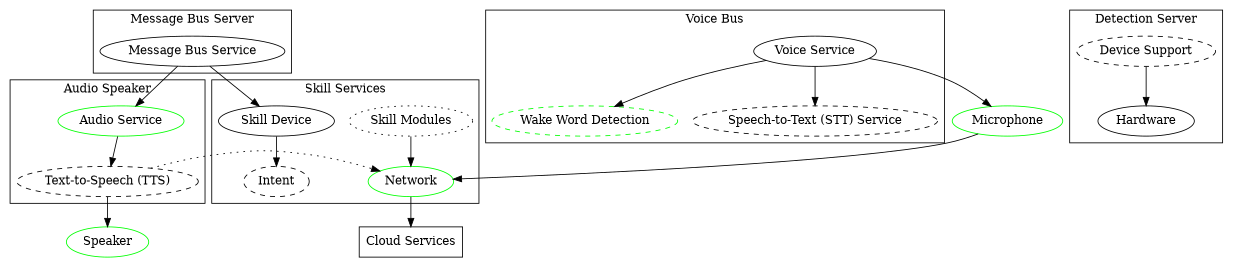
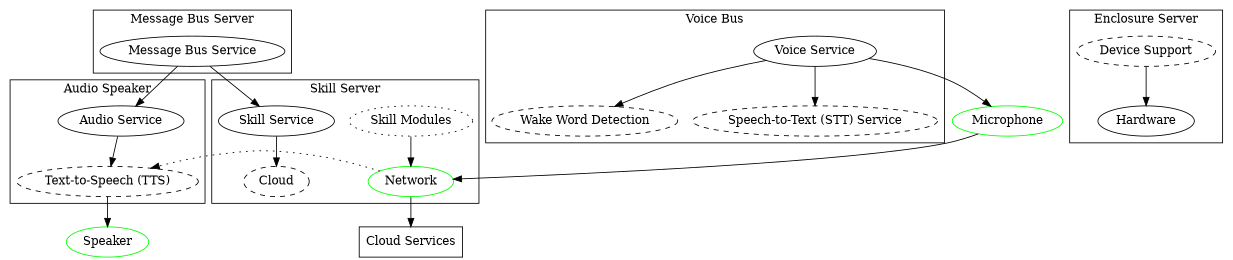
  digraph {
    compound=true
-   n1 [label="Audio Service" color=green]
+   n1 [label="Audio Service"]
    n2 [label="Text-to-Speech (TTS)" style=dashed]
    n3 [label="Message Bus Service"]
    n4 [label="Voice Service"]
-   n5 [label="Wake Word Detection" style=dashed color=green]
+   n5 [label="Wake Word Detection" style=dashed]
    n6 [label="Speech-to-Text (STT) Service" style=dashed]
-   n7 [label="Skill Device"]
-   Intent [style=dashed]
+   n7 [label="Skill Service"]
+   Intent [style=dashed label=Cloud]
    n9 [label="Skill Modules" style=dotted]
    Network [color=green]
    n11 [label="Device Support" style=dashed]
    Hardware [color=black]
    Speaker [color=green]
    Microphone [color=green]
    n15 [label="Cloud Services" shape=rect]
    subgraph cluster_1 {
      label="Audio Speaker"
      n1
      n2
    }
    subgraph cluster_2 {
      label="Message Bus Server"
      n3
    }
    subgraph cluster_3 {
      label="Voice Bus"
      n4
      n5
      n6
    }
    subgraph cluster_4 {
-     label="Skill Services"
+     label="Skill Server"
      n7
      Intent
      n9
      Network
    }
    subgraph cluster_5 {
-     label="Detection Server"
+     label="Enclosure Server"
      n11
      Hardware
    }
    n1 -> n2
-   n2 -> Network [style=dotted]
+   Network -> n2 [style=dotted]
    n2 -> Speaker
    n3 -> n1
    n3 -> n7
    n4 -> n5
    n4 -> n6
    n4 -> Microphone
    n7 -> Intent
    n9 -> Network
    Network -> n15
    n11 -> Hardware
    Microphone -> Network
  }
